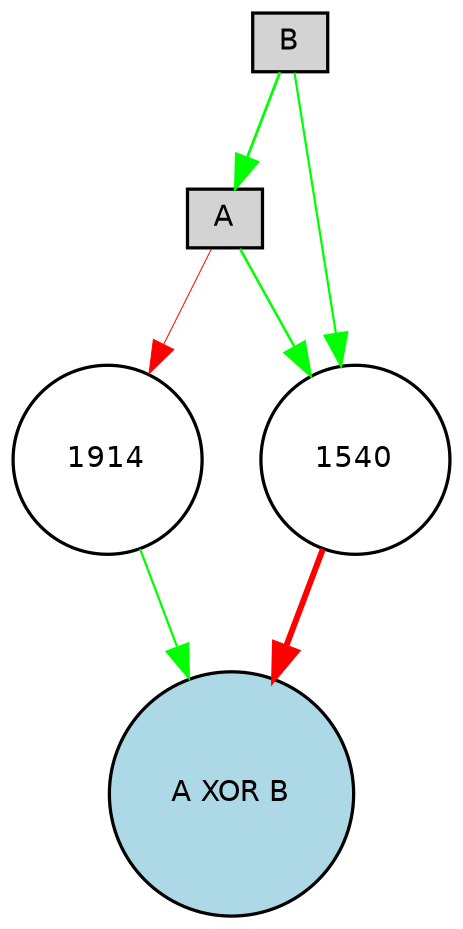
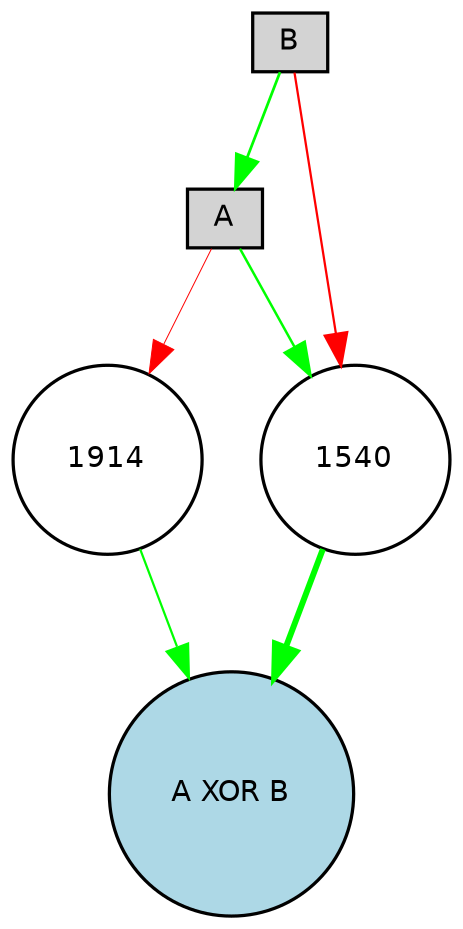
  digraph {
    fontname="DejaVu Sans"
    node [fillcolor=lightgray fontname="DejaVu Sans" fontsize=9 shape=circle style=filled]
    edge [color=green fontname="DejaVu Sans" style=solid]
    A [height=0.2 shape=box width=0.2]
    1914 [fillcolor=white height=0.2 width=0.2]
    n3 [fillcolor=white height=0.2 label=1540 width=0.2]
    "A XOR B" [fillcolor=lightblue height=0.2 width=0.2]
    B [height=0.2 shape=box width=0.2]
    A -> 1914 [color=red penwidth=0.30304449230139563]
    A -> n3 [penwidth=0.7653535767593731]
    1914 -> "A XOR B" [penwidth=0.6818421703458809]
-   n3 -> "A XOR B" [color=red penwidth=1.8260589665435978]
+   n3 -> "A XOR B" [penwidth=1.8260589665435978]
    B -> A [penwidth=0.8388026838825628]
-   B -> n3 [penwidth=0.6905793657057583]
+   B -> n3 [color=red penwidth=0.6905793657057583]
  }
